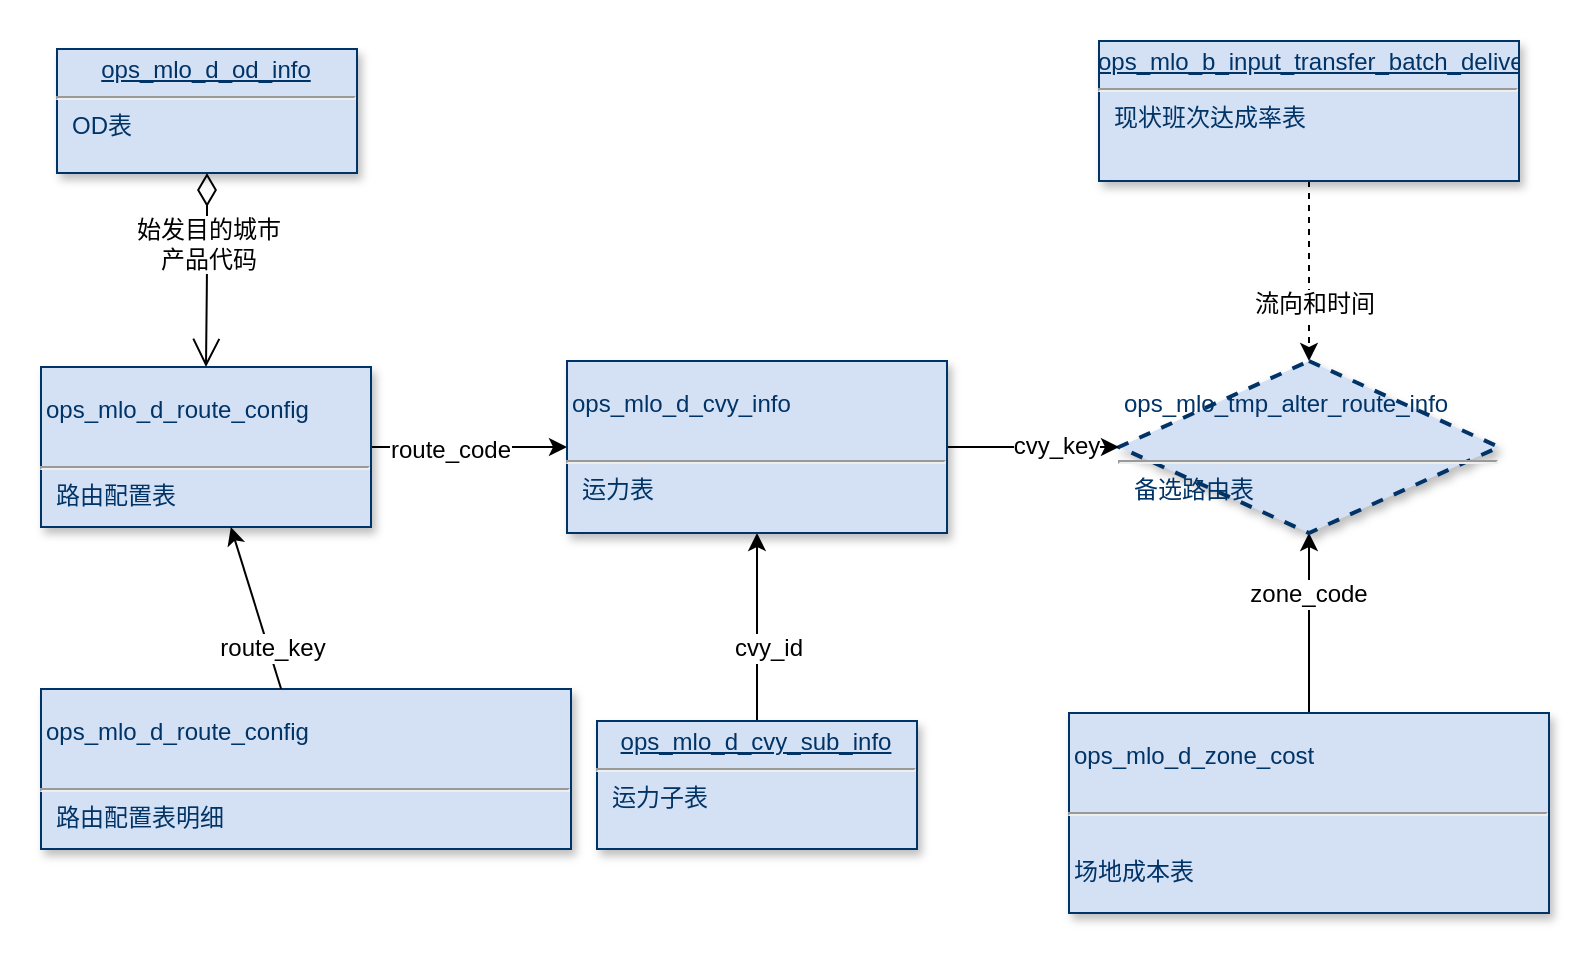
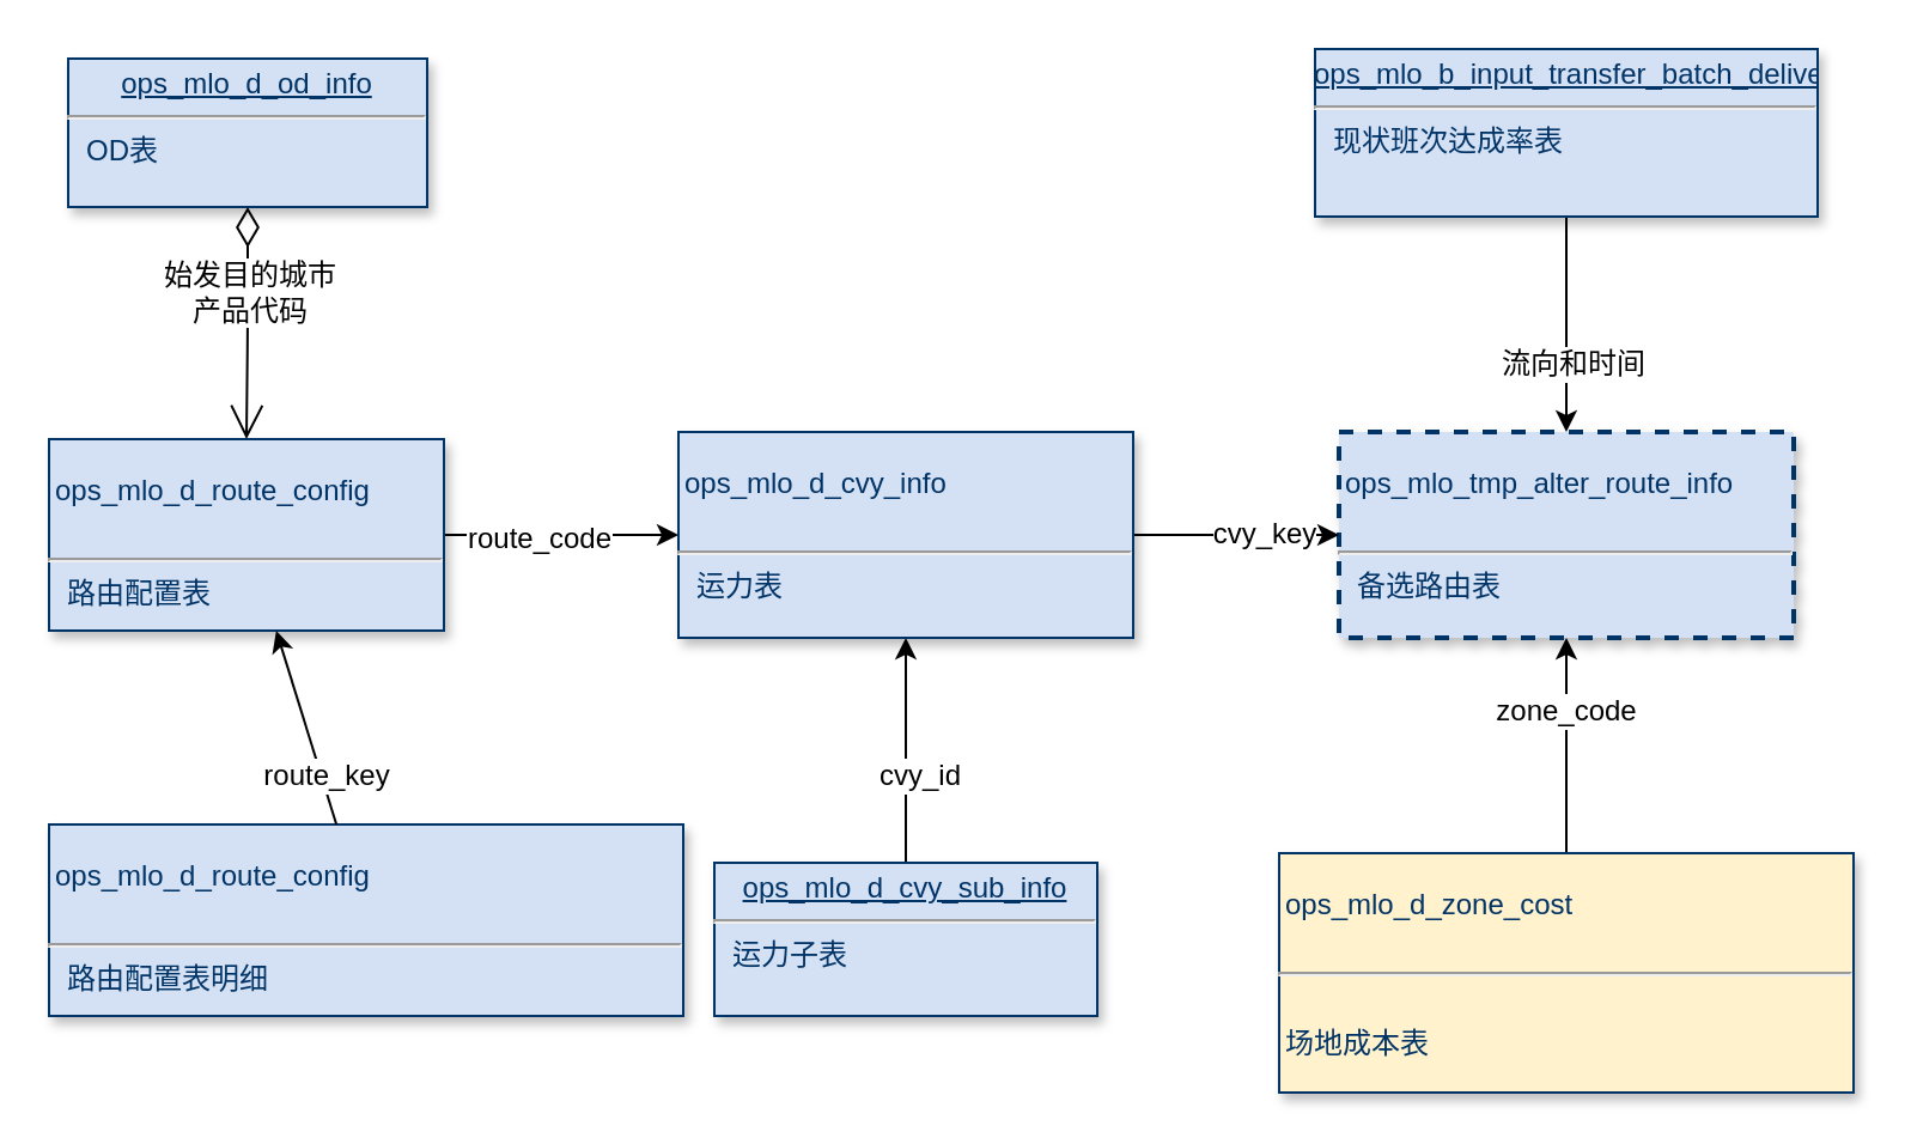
  <mxCell id="0" />
  <mxCell id="1" parent="0" />
  <mxCell id="2" value="&lt;p style=&quot;margin: 0px ; margin-top: 4px ; text-align: center ; text-decoration: underline&quot;&gt;&lt;span lang=&quot;EN-US&quot;&gt;ops_mlo_d_cvy_info&lt;/span&gt;&lt;br&gt;&lt;/p&gt;&lt;hr&gt;&lt;p style=&quot;margin: 0px ; margin-left: 8px&quot;&gt;运力表&lt;/p&gt;" style="verticalAlign=top;align=left;overflow=fill;fontSize=12;fontFamily=Helvetica;html=1;strokeColor=#003366;shadow=1;fillColor=#D4E1F5;fontColor=#003366" parent="1" vertex="1"><mxGeometry x="297" y="198" width="157" height="50" as="geometry" /></mxCell>
  <mxCell id="3" style="edgeStyle=orthogonalEdgeStyle;rounded=0;orthogonalLoop=1;jettySize=auto;html=1;" edge="1" parent="1" source="5" target="16"><mxGeometry relative="1" as="geometry" /></mxCell>
  <mxCell id="4" value="route_code" style="text;html=1;resizable=0;points=[];align=center;verticalAlign=middle;labelBackgroundColor=#ffffff;" vertex="1" connectable="0" parent="3"><mxGeometry x="-0.2" y="-1" relative="1" as="geometry"><mxPoint as="offset" /></mxGeometry></mxCell>
  <mxCell id="5" value="&lt;table&gt;&lt;tbody&gt;&lt;tr&gt;&lt;td valign=&quot;top&quot;&gt;&lt;p&gt;&lt;span lang=&quot;EN-US&quot;&gt;ops_mlo_d_route_config&lt;/span&gt;&lt;/p&gt;&lt;/td&gt;&lt;/tr&gt;&lt;/tbody&gt;&lt;/table&gt;&lt;hr&gt;&lt;p style=&quot;margin: 0px ; margin-left: 8px&quot;&gt;&lt;span&gt;路由配置表&lt;/span&gt;&lt;br&gt;&lt;/p&gt;" style="verticalAlign=top;align=left;overflow=fill;fontSize=12;fontFamily=Helvetica;html=1;strokeColor=#003366;shadow=1;fillColor=#D4E1F5;fontColor=#003366" parent="1" vertex="1"><mxGeometry x="20" y="183" width="165" height="80" as="geometry" /></mxCell>
  <mxCell id="6" style="edgeStyle=orthogonalEdgeStyle;rounded=0;orthogonalLoop=1;jettySize=auto;html=1;exitX=0.5;exitY=0;exitDx=0;exitDy=0;" edge="1" parent="1" source="8" target="13"><mxGeometry relative="1" as="geometry" /></mxCell>
  <mxCell id="7" value="zone_code" style="text;html=1;resizable=0;points=[];align=center;verticalAlign=middle;labelBackgroundColor=#ffffff;" vertex="1" connectable="0" parent="6"><mxGeometry x="0.344" y="1" relative="1" as="geometry"><mxPoint as="offset" /></mxGeometry></mxCell>
- <mxCell id="8" value="&lt;table&gt;&lt;tbody&gt;&lt;tr&gt;&lt;td valign=&quot;top&quot;&gt;&lt;p&gt;&lt;span lang=&quot;EN-US&quot;&gt;ops_mlo_d_zone_cost&lt;/span&gt;&lt;/p&gt;&lt;/td&gt;&lt;/tr&gt;&lt;/tbody&gt;&lt;/table&gt;&lt;hr&gt;&lt;table&gt;&lt;tbody&gt;&lt;tr&gt;&lt;td valign=&quot;top&quot;&gt;&lt;p&gt;&lt;span&gt;场地成本表&lt;/span&gt;&lt;/p&gt;&lt;/td&gt;&lt;/tr&gt;&lt;/tbody&gt;&lt;/table&gt;" style="verticalAlign=top;align=left;overflow=fill;fontSize=12;fontFamily=Helvetica;html=1;strokeColor=#003366;shadow=1;fillColor=#D4E1F5;fontColor=#003366" parent="1" vertex="1"><mxGeometry x="534" y="356" width="240" height="100" as="geometry" /></mxCell>
+ <mxCell id="8" value="&lt;table&gt;&lt;tbody&gt;&lt;tr&gt;&lt;td valign=&quot;top&quot;&gt;&lt;p&gt;&lt;span lang=&quot;EN-US&quot;&gt;ops_mlo_d_zone_cost&lt;/span&gt;&lt;/p&gt;&lt;/td&gt;&lt;/tr&gt;&lt;/tbody&gt;&lt;/table&gt;&lt;hr&gt;&lt;table&gt;&lt;tbody&gt;&lt;tr&gt;&lt;td valign=&quot;top&quot;&gt;&lt;p&gt;&lt;span&gt;场地成本表&lt;/span&gt;&lt;/p&gt;&lt;/td&gt;&lt;/tr&gt;&lt;/tbody&gt;&lt;/table&gt;" style="verticalAlign=top;align=left;overflow=fill;fontSize=12;fontFamily=Helvetica;html=1;strokeColor=#003366;shadow=1;fillColor=#fff2cc;fontColor=#003366;" parent="1" vertex="1"><mxGeometry x="534" y="356" width="240" height="100" as="geometry" /></mxCell>
  <mxCell id="9" style="edgeStyle=orthogonalEdgeStyle;rounded=0;orthogonalLoop=1;jettySize=auto;html=1;" edge="1" parent="1" source="11" target="16"><mxGeometry relative="1" as="geometry" /></mxCell>
  <mxCell id="10" value="cvy_id" style="text;html=1;resizable=0;points=[];align=center;verticalAlign=middle;labelBackgroundColor=#ffffff;" vertex="1" connectable="0" parent="9"><mxGeometry x="-0.213" y="-5" relative="1" as="geometry"><mxPoint as="offset" /></mxGeometry></mxCell>
  <mxCell id="11" value="&lt;p style=&quot;margin: 0px ; margin-top: 4px ; text-align: center ; text-decoration: underline&quot;&gt;&lt;span lang=&quot;EN-US&quot;&gt;ops_mlo_d_cvy_sub_info&lt;/span&gt;&lt;br&gt;&lt;/p&gt;&lt;hr&gt;&lt;p style=&quot;margin: 0px ; margin-left: 8px&quot;&gt;运力子表&lt;/p&gt;" style="verticalAlign=top;align=left;overflow=fill;fontSize=12;fontFamily=Helvetica;html=1;strokeColor=#003366;shadow=1;fillColor=#D4E1F5;fontColor=#003366" parent="1" vertex="1"><mxGeometry x="298" y="360" width="160" height="64" as="geometry" /></mxCell>
  <mxCell id="12" value="&lt;p style=&quot;margin: 0px ; margin-top: 4px ; text-align: center ; text-decoration: underline&quot;&gt;&lt;span lang=&quot;EN-US&quot;&gt;ops_mlo_d_od_info&lt;/span&gt;&lt;br&gt;&lt;/p&gt;&lt;hr&gt;&lt;p style=&quot;margin: 0px ; margin-left: 8px&quot;&gt;OD表&lt;/p&gt;" style="verticalAlign=top;align=left;overflow=fill;fontSize=12;fontFamily=Helvetica;html=1;strokeColor=#003366;shadow=1;fillColor=#D4E1F5;fontColor=#003366" parent="1" vertex="1"><mxGeometry x="28" y="24" width="150" height="62" as="geometry" /></mxCell>
- <mxCell id="13" value="&lt;table&gt;&lt;tbody&gt;&lt;tr&gt;&lt;td valign=&quot;top&quot;&gt;&lt;p&gt;&lt;span lang=&quot;EN-US&quot;&gt;ops_mlo_tmp_alter_route_info&lt;/span&gt;&lt;/p&gt;&lt;/td&gt;&lt;/tr&gt;&lt;/tbody&gt;&lt;/table&gt;&lt;hr&gt;&lt;p style=&quot;margin: 0px ; margin-left: 8px&quot;&gt;备选路由表&lt;/p&gt;" style="rhombus;verticalAlign=top;align=left;overflow=fill;fontSize=12;fontFamily=Helvetica;html=1;strokeColor=#003366;shadow=1;fillColor=#D4E1F5;fontColor=#003366;dashed=1;strokeWidth=2;" parent="1" vertex="1"><mxGeometry x="559" y="180" width="190" height="86" as="geometry" /></mxCell>
+ <mxCell id="13" value="&lt;table&gt;&lt;tbody&gt;&lt;tr&gt;&lt;td valign=&quot;top&quot;&gt;&lt;p&gt;&lt;span lang=&quot;EN-US&quot;&gt;ops_mlo_tmp_alter_route_info&lt;/span&gt;&lt;/p&gt;&lt;/td&gt;&lt;/tr&gt;&lt;/tbody&gt;&lt;/table&gt;&lt;hr&gt;&lt;p style=&quot;margin: 0px ; margin-left: 8px&quot;&gt;备选路由表&lt;/p&gt;" style="verticalAlign=top;align=left;overflow=fill;fontSize=12;fontFamily=Helvetica;html=1;strokeColor=#003366;shadow=1;fillColor=#D4E1F5;fontColor=#003366;dashed=1;strokeWidth=2;" parent="1" vertex="1"><mxGeometry x="559" y="180" width="190" height="86" as="geometry" /></mxCell>
  <mxCell id="14" style="edgeStyle=orthogonalEdgeStyle;rounded=0;orthogonalLoop=1;jettySize=auto;html=1;" edge="1" parent="1" source="16" target="13"><mxGeometry relative="1" as="geometry" /></mxCell>
  <mxCell id="15" value="cvy_key" style="text;html=1;resizable=0;points=[];align=center;verticalAlign=middle;labelBackgroundColor=#ffffff;" vertex="1" connectable="0" parent="14"><mxGeometry x="0.256" y="1" relative="1" as="geometry"><mxPoint as="offset" /></mxGeometry></mxCell>
  <mxCell id="16" value="&lt;table&gt;&lt;tbody&gt;&lt;tr&gt;&lt;td valign=&quot;top&quot;&gt;&lt;p&gt;&lt;span&gt;ops_mlo_d_cvy_info&lt;/span&gt;&lt;br&gt;&lt;/p&gt;&lt;/td&gt;&lt;/tr&gt;&lt;/tbody&gt;&lt;/table&gt;&lt;hr&gt;&lt;p style=&quot;margin: 0px ; margin-left: 8px&quot;&gt;运力表&lt;/p&gt;" style="verticalAlign=top;align=left;overflow=fill;fontSize=12;fontFamily=Helvetica;html=1;strokeColor=#003366;shadow=1;fillColor=#D4E1F5;fontColor=#003366" vertex="1" parent="1"><mxGeometry x="283" y="180" width="190" height="86" as="geometry" /></mxCell>
- <mxCell id="17" style="edgeStyle=orthogonalEdgeStyle;rounded=0;orthogonalLoop=1;jettySize=auto;html=1;dashed=1;" edge="1" parent="1" source="19" target="13"><mxGeometry relative="1" as="geometry" /></mxCell>
+ <mxCell id="17" style="edgeStyle=orthogonalEdgeStyle;rounded=0;orthogonalLoop=1;jettySize=auto;html=1;" edge="1" parent="1" source="19" target="13"><mxGeometry relative="1" as="geometry" /></mxCell>
  <mxCell id="18" value="流向和时间" style="text;html=1;resizable=0;points=[];align=center;verticalAlign=middle;labelBackgroundColor=#ffffff;" vertex="1" connectable="0" parent="17"><mxGeometry x="0.347" y="2" relative="1" as="geometry"><mxPoint as="offset" /></mxGeometry></mxCell>
  <mxCell id="19" value="&lt;p style=&quot;margin: 0px ; margin-top: 4px ; text-align: center ; text-decoration: underline&quot;&gt;&lt;span lang=&quot;EN-US&quot;&gt;ops_mlo_b_input_transfer_batch_delivery&lt;/span&gt;&lt;br&gt;&lt;/p&gt;&lt;hr&gt;&lt;p style=&quot;margin: 0px ; margin-left: 8px&quot;&gt;&lt;span&gt;现状班次达成率表&lt;/span&gt;&lt;br&gt;&lt;/p&gt;" style="verticalAlign=top;align=left;overflow=fill;fontSize=12;fontFamily=Helvetica;html=1;strokeColor=#003366;shadow=1;fillColor=#D4E1F5;fontColor=#003366" parent="1" vertex="1"><mxGeometry x="549" y="20" width="210" height="70" as="geometry" /></mxCell>
  <mxCell id="20" value="" style="endArrow=open;endSize=12;startArrow=diamondThin;startSize=14;startFill=0;edgeStyle=orthogonalEdgeStyle" parent="1" source="12" target="5" edge="1"><mxGeometry x="620" y="340" as="geometry"><mxPoint x="610" y="250" as="sourcePoint" /><mxPoint x="770" y="250" as="targetPoint" /></mxGeometry></mxCell>
  <mxCell id="21" value="" style="resizable=0;align=left;verticalAlign=top;labelBackgroundColor=#ffffff;fontSize=10;strokeColor=#003366;shadow=1;fillColor=#D4E1F5;fontColor=#003366" parent="20" connectable="0" vertex="1"><mxGeometry x="-1" relative="1" as="geometry"><mxPoint y="28" as="offset" /></mxGeometry></mxCell>
  <mxCell id="22" value="始发目的城市&lt;br&gt;产品代码&lt;br&gt;" style="text;html=1;resizable=0;points=[];align=center;verticalAlign=middle;labelBackgroundColor=#ffffff;" vertex="1" connectable="0" parent="20"><mxGeometry relative="1" as="geometry"><mxPoint x="1" y="-13" as="offset" /></mxGeometry></mxCell>
  <mxCell id="23" value="&lt;table&gt;&lt;tbody&gt;&lt;tr&gt;&lt;td valign=&quot;top&quot;&gt;&lt;p&gt;&lt;span lang=&quot;EN-US&quot;&gt;ops_mlo_d_route_config&lt;/span&gt;&lt;/p&gt;&lt;/td&gt;&lt;/tr&gt;&lt;/tbody&gt;&lt;/table&gt;&lt;hr&gt;&lt;p style=&quot;margin: 0px ; margin-left: 8px&quot;&gt;&lt;span&gt;路由配置表明细&lt;/span&gt;&lt;br&gt;&lt;/p&gt;" style="verticalAlign=top;align=left;overflow=fill;fontSize=12;fontFamily=Helvetica;html=1;strokeColor=#003366;shadow=1;fillColor=#D4E1F5;fontColor=#003366" vertex="1" parent="1"><mxGeometry x="20" y="344" width="265" height="80" as="geometry" /></mxCell>
  <mxCell id="24" value="" style="endArrow=classic;html=1;" edge="1" parent="1" source="23" target="5"><mxGeometry width="50" height="50" relative="1" as="geometry"><mxPoint x="100" y="356.5" as="sourcePoint" /><mxPoint x="150" y="306.5" as="targetPoint" /></mxGeometry></mxCell>
  <mxCell id="25" value="route_key&lt;br&gt;" style="text;html=1;resizable=0;points=[];align=center;verticalAlign=middle;labelBackgroundColor=#ffffff;" vertex="1" connectable="0" parent="24"><mxGeometry x="-0.513" y="-2" relative="1" as="geometry"><mxPoint as="offset" /></mxGeometry></mxCell>
